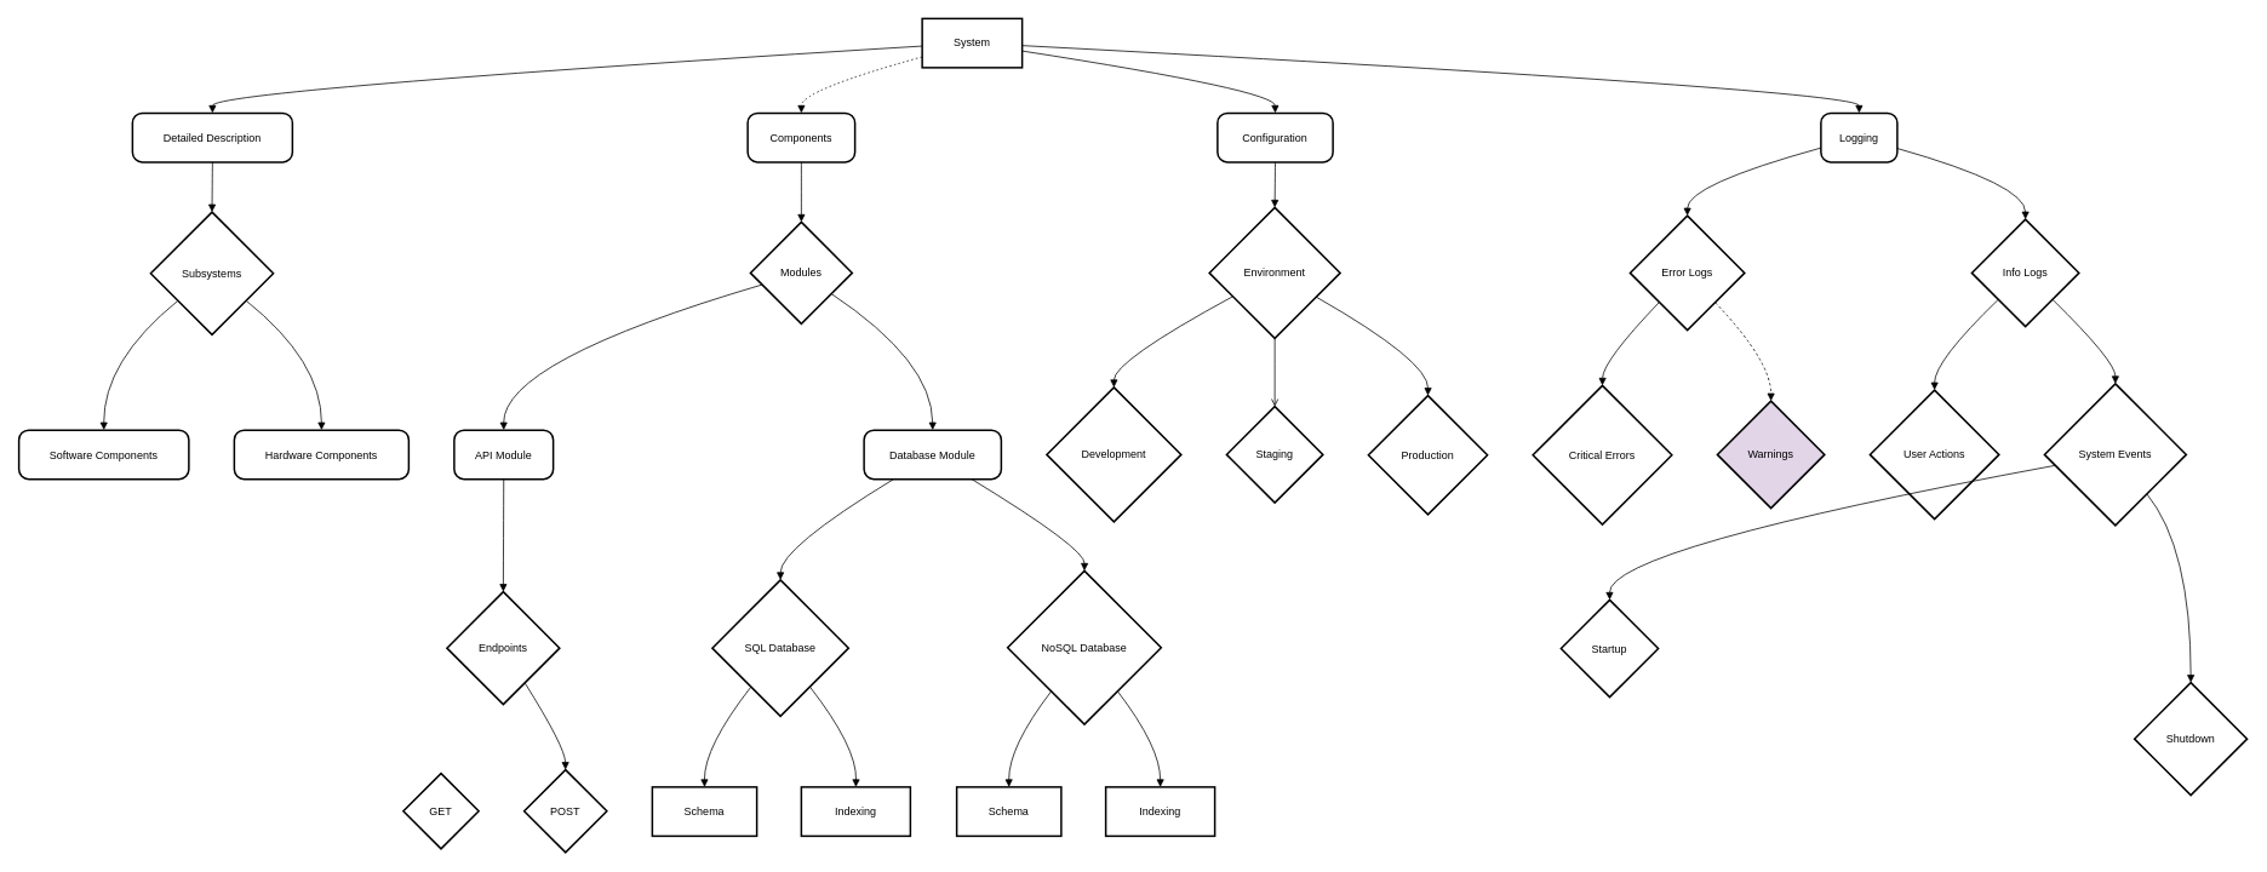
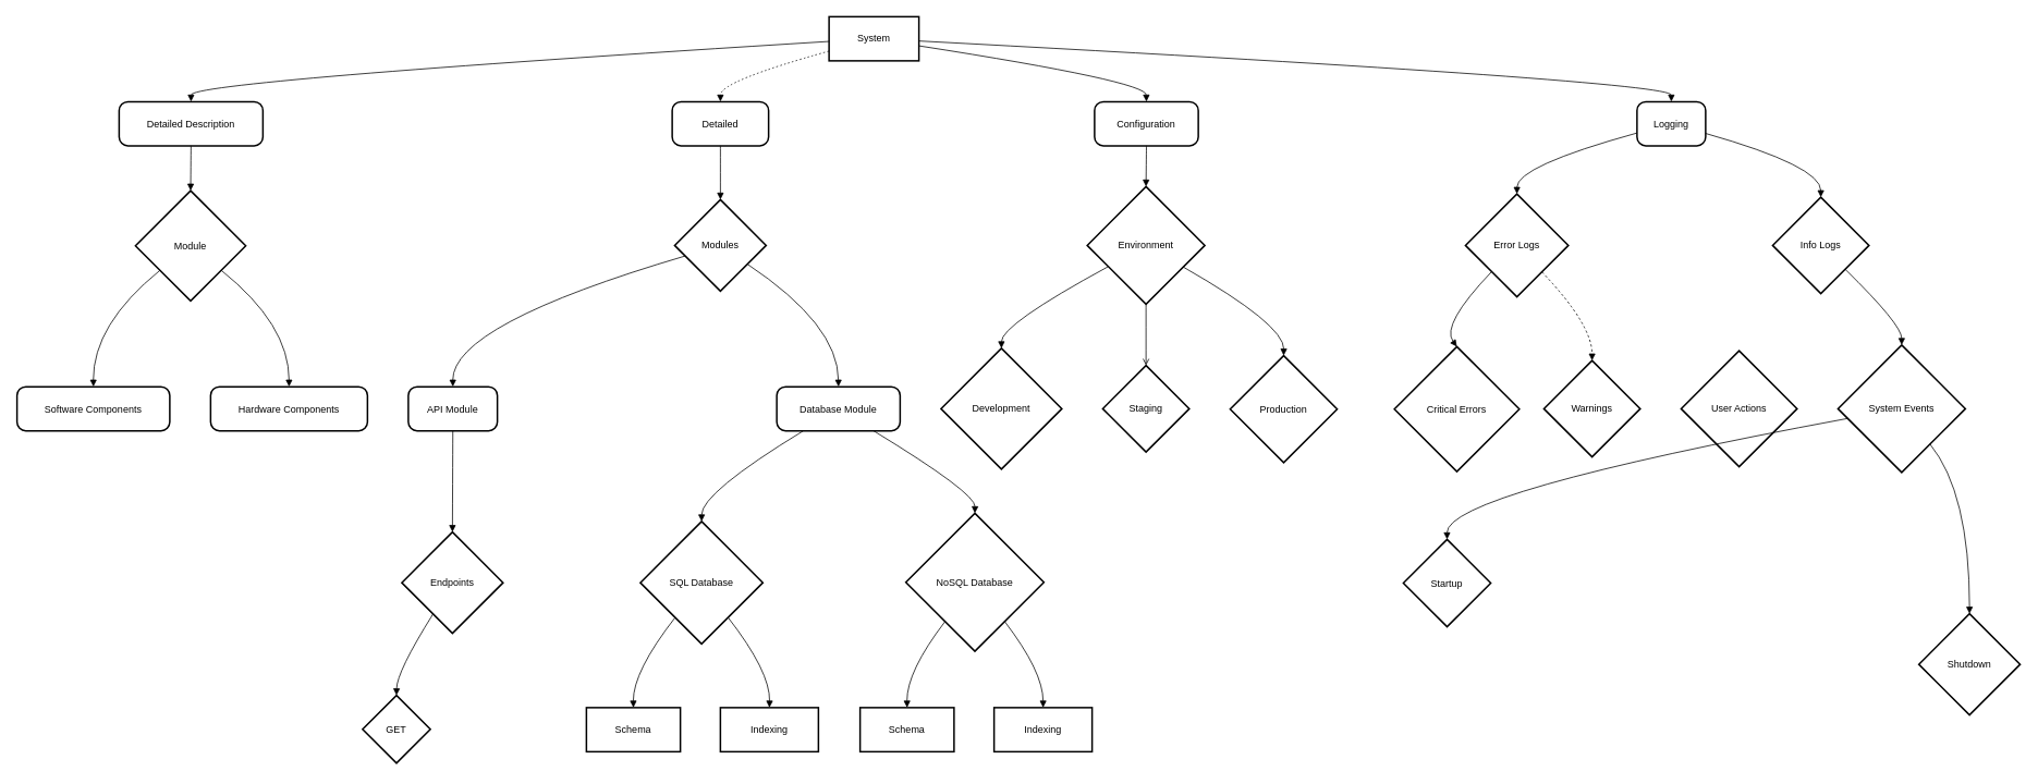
  <mxCell id="0" />
  <mxCell id="1" parent="0" />
  <mxCell id="2" value="System" style="whiteSpace=wrap;strokeWidth=2;" vertex="1" parent="1"><mxGeometry x="1014" y="20" width="110" height="54" as="geometry" /></mxCell>
  <mxCell id="3" value="Detailed Description" style="rounded=1;arcSize=20;strokeWidth=2" vertex="1" parent="1"><mxGeometry x="145" y="124" width="176" height="54" as="geometry" /></mxCell>
- <mxCell id="4" value="Components" style="rounded=1;arcSize=20;strokeWidth=2" vertex="1" parent="1"><mxGeometry x="822" y="124" width="118" height="54" as="geometry" /></mxCell>
- <mxCell id="5" value="Subsystems" style="rhombus;strokeWidth=2;whiteSpace=wrap;" vertex="1" parent="1"><mxGeometry x="165" y="233" width="135" height="135" as="geometry" /></mxCell>
+ <mxCell id="4" value="Detailed" style="rounded=1;arcSize=20;strokeWidth=2" vertex="1" parent="1"><mxGeometry x="822" y="124" width="118" height="54" as="geometry" /></mxCell>
+ <mxCell id="5" value="Module" style="rhombus;strokeWidth=2;whiteSpace=wrap;" vertex="1" parent="1"><mxGeometry x="165" y="233" width="135" height="135" as="geometry" /></mxCell>
  <mxCell id="6" value="Software Components" style="rounded=1;arcSize=20;strokeWidth=2" vertex="1" parent="1"><mxGeometry x="20" y="473" width="187" height="54" as="geometry" /></mxCell>
  <mxCell id="7" value="Hardware Components" style="rounded=1;arcSize=20;strokeWidth=2" vertex="1" parent="1"><mxGeometry x="257" y="473" width="192" height="54" as="geometry" /></mxCell>
  <mxCell id="8" value="Modules" style="rhombus;strokeWidth=2;whiteSpace=wrap;" vertex="1" parent="1"><mxGeometry x="825" y="244" width="112" height="112" as="geometry" /></mxCell>
  <mxCell id="9" value="API Module" style="rounded=1;arcSize=20;strokeWidth=2" vertex="1" parent="1"><mxGeometry x="499" y="473" width="109" height="54" as="geometry" /></mxCell>
  <mxCell id="10" value="Database Module" style="rounded=1;arcSize=20;strokeWidth=2" vertex="1" parent="1"><mxGeometry x="950" y="473" width="151" height="54" as="geometry" /></mxCell>
  <mxCell id="11" value="Endpoints" style="rhombus;strokeWidth=2;whiteSpace=wrap;" vertex="1" parent="1"><mxGeometry x="491" y="651" width="124" height="124" as="geometry" /></mxCell>
  <mxCell id="12" value="GET" style="rhombus;strokeWidth=2;whiteSpace=wrap;" vertex="1" parent="1"><mxGeometry x="443" y="851" width="83" height="83" as="geometry" /></mxCell>
- <mxCell id="13" value="POST" style="rhombus;strokeWidth=2;whiteSpace=wrap;" vertex="1" parent="1"><mxGeometry x="576" y="847" width="91" height="91" as="geometry" /></mxCell>
  <mxCell id="14" value="SQL Database" style="rhombus;strokeWidth=2;whiteSpace=wrap;" vertex="1" parent="1"><mxGeometry x="783" y="638" width="150" height="150" as="geometry" /></mxCell>
  <mxCell id="15" value="NoSQL Database" style="rhombus;strokeWidth=2;whiteSpace=wrap;" vertex="1" parent="1"><mxGeometry x="1108" y="628" width="169" height="169" as="geometry" /></mxCell>
  <mxCell id="16" value="Schema" style="whiteSpace=wrap;strokeWidth=2;" vertex="1" parent="1"><mxGeometry x="717" y="866" width="115" height="54" as="geometry" /></mxCell>
  <mxCell id="17" value="Indexing" style="whiteSpace=wrap;strokeWidth=2;" vertex="1" parent="1"><mxGeometry x="881" y="866" width="120" height="54" as="geometry" /></mxCell>
  <mxCell id="18" value="Schema" style="whiteSpace=wrap;strokeWidth=2;" vertex="1" parent="1"><mxGeometry x="1052" y="866" width="115" height="54" as="geometry" /></mxCell>
  <mxCell id="19" value="Indexing" style="whiteSpace=wrap;strokeWidth=2;" vertex="1" parent="1"><mxGeometry x="1216" y="866" width="120" height="54" as="geometry" /></mxCell>
  <mxCell id="20" value="Configuration" style="rounded=1;arcSize=20;strokeWidth=2" vertex="1" parent="1"><mxGeometry x="1339" y="124" width="127" height="54" as="geometry" /></mxCell>
  <mxCell id="21" value="Logging" style="rounded=1;arcSize=20;strokeWidth=2" vertex="1" parent="1"><mxGeometry x="2003" y="124" width="84" height="54" as="geometry" /></mxCell>
  <mxCell id="22" value="Environment" style="rhombus;strokeWidth=2;whiteSpace=wrap;" vertex="1" parent="1"><mxGeometry x="1330" y="228" width="144" height="144" as="geometry" /></mxCell>
  <mxCell id="23" value="Development" style="rhombus;strokeWidth=2;whiteSpace=wrap;" vertex="1" parent="1"><mxGeometry x="1151" y="426" width="148" height="148" as="geometry" /></mxCell>
  <mxCell id="24" value="Staging" style="rhombus;strokeWidth=2;whiteSpace=wrap;" vertex="1" parent="1"><mxGeometry x="1349" y="447" width="106" height="106" as="geometry" /></mxCell>
  <mxCell id="25" value="Production" style="rhombus;strokeWidth=2;whiteSpace=wrap;" vertex="1" parent="1"><mxGeometry x="1505" y="435" width="131" height="131" as="geometry" /></mxCell>
  <mxCell id="26" value="Error Logs" style="rhombus;strokeWidth=2;whiteSpace=wrap;" vertex="1" parent="1"><mxGeometry x="1793" y="237" width="126" height="126" as="geometry" /></mxCell>
  <mxCell id="27" value="Info Logs" style="rhombus;strokeWidth=2;whiteSpace=wrap;" vertex="1" parent="1"><mxGeometry x="2169" y="241" width="118" height="118" as="geometry" /></mxCell>
- <mxCell id="28" value="Critical Errors" style="rhombus;strokeWidth=2;whiteSpace=wrap;" vertex="1" parent="1"><mxGeometry x="1686" y="424" width="153" height="153" as="geometry" /></mxCell>
- <mxCell id="29" value="Warnings" style="rhombus;strokeWidth=2;whiteSpace=wrap;fillColor=#e1d5e7;" vertex="1" parent="1"><mxGeometry x="1889" y="441" width="118" height="118" as="geometry" /></mxCell>
+ <mxCell id="28" value="Critical Errors" style="rhombus;strokeWidth=2;whiteSpace=wrap;" vertex="1" parent="1"><mxGeometry x="1706" y="424" width="153" height="153" as="geometry" /></mxCell>
+ <mxCell id="29" value="Warnings" style="rhombus;strokeWidth=2;whiteSpace=wrap;" vertex="1" parent="1"><mxGeometry x="1889" y="441" width="118" height="118" as="geometry" /></mxCell>
  <mxCell id="30" value="User Actions" style="rhombus;strokeWidth=2;whiteSpace=wrap;" vertex="1" parent="1"><mxGeometry x="2057" y="429" width="142" height="142" as="geometry" /></mxCell>
  <mxCell id="31" value="System Events" style="rhombus;strokeWidth=2;whiteSpace=wrap;" vertex="1" parent="1"><mxGeometry x="2249" y="422" width="156" height="156" as="geometry" /></mxCell>
  <mxCell id="32" value="Startup" style="rhombus;strokeWidth=2;whiteSpace=wrap;" vertex="1" parent="1"><mxGeometry x="1717" y="660" width="107" height="107" as="geometry" /></mxCell>
  <mxCell id="33" value="Shutdown" style="rhombus;strokeWidth=2;whiteSpace=wrap;" vertex="1" parent="1"><mxGeometry x="2348" y="751" width="124" height="124" as="geometry" /></mxCell>
  <mxCell id="34" value="" style="curved=1;startArrow=none;endArrow=block;exitX=0;exitY=0.56;entryX=0.5;entryY=0;" edge="1" parent="1" source="2" target="3"><mxGeometry relative="1" as="geometry"><Array as="points"><mxPoint x="233" y="99" /></Array></mxGeometry></mxCell>
  <mxCell id="35" value="" style="curved=1;dashed=1;dashPattern=2 3;startArrow=none;endArrow=block;exitX=0;exitY=0.78;entryX=0.5;entryY=0;" edge="1" parent="1" source="2" target="4"><mxGeometry relative="1" as="geometry"><Array as="points"><mxPoint x="881" y="99" /></Array></mxGeometry></mxCell>
  <mxCell id="36" value="" style="curved=1;startArrow=none;endArrow=block;exitX=0.5;exitY=1;entryX=0.5;entryY=0;" edge="1" parent="1" source="3" target="5"><mxGeometry relative="1" as="geometry"><Array as="points" /></mxGeometry></mxCell>
  <mxCell id="37" value="" style="curved=1;startArrow=none;endArrow=block;exitX=0;exitY=0.9;entryX=0.5;entryY=0.01;" edge="1" parent="1" source="5" target="6"><mxGeometry relative="1" as="geometry"><Array as="points"><mxPoint x="113" y="397" /></Array></mxGeometry></mxCell>
  <mxCell id="38" value="" style="curved=1;startArrow=none;endArrow=block;exitX=1;exitY=0.9;entryX=0.5;entryY=0.01;" edge="1" parent="1" source="5" target="7"><mxGeometry relative="1" as="geometry"><Array as="points"><mxPoint x="353" y="397" /></Array></mxGeometry></mxCell>
  <mxCell id="39" value="" style="curved=1;startArrow=none;endArrow=block;exitX=0.5;exitY=1;entryX=0.5;entryY=0;" edge="1" parent="1" source="4" target="8"><mxGeometry relative="1" as="geometry"><Array as="points" /></mxGeometry></mxCell>
  <mxCell id="40" value="" style="curved=1;startArrow=none;endArrow=block;exitX=0;exitY=0.65;entryX=0.5;entryY=0.01;" edge="1" parent="1" source="8" target="9"><mxGeometry relative="1" as="geometry"><Array as="points"><mxPoint x="553" y="397" /></Array></mxGeometry></mxCell>
  <mxCell id="41" value="" style="curved=1;startArrow=none;endArrow=block;exitX=0.99;exitY=0.84;entryX=0.5;entryY=0.01;" edge="1" parent="1" source="8" target="10"><mxGeometry relative="1" as="geometry"><Array as="points"><mxPoint x="1025" y="397" /></Array></mxGeometry></mxCell>
  <mxCell id="42" value="" style="curved=1;startArrow=none;endArrow=block;exitX=0.5;exitY=1.01;entryX=0.5;entryY=0;" edge="1" parent="1" source="9" target="11"><mxGeometry relative="1" as="geometry"><Array as="points" /></mxGeometry></mxCell>
- <mxCell id="44" value="" style="curved=1;startArrow=none;endArrow=block;exitX=0.81;exitY=1;entryX=0.5;entryY=0;" edge="1" parent="1" source="11" target="13"><mxGeometry relative="1" as="geometry"><Array as="points"><mxPoint x="621" y="822" /></Array></mxGeometry></mxCell>
+ <mxCell id="43" value="" style="curved=1;startArrow=none;endArrow=block;exitX=0.19;exitY=1;entryX=0.5;entryY=0;" edge="1" parent="1" source="11" target="12"><mxGeometry relative="1" as="geometry"><Array as="points"><mxPoint x="485" y="822" /></Array></mxGeometry></mxCell>
  <mxCell id="45" value="" style="curved=1;startArrow=none;endArrow=block;exitX=0.21;exitY=1.01;entryX=0.5;entryY=0;" edge="1" parent="1" source="10" target="14"><mxGeometry relative="1" as="geometry"><Array as="points"><mxPoint x="858" y="603" /></Array></mxGeometry></mxCell>
  <mxCell id="46" value="" style="curved=1;startArrow=none;endArrow=block;exitX=0.79;exitY=1.01;entryX=0.5;entryY=0;" edge="1" parent="1" source="10" target="15"><mxGeometry relative="1" as="geometry"><Array as="points"><mxPoint x="1193" y="603" /></Array></mxGeometry></mxCell>
  <mxCell id="47" value="" style="curved=1;startArrow=none;endArrow=block;exitX=0.12;exitY=1;entryX=0.5;entryY=0;" edge="1" parent="1" source="14" target="16"><mxGeometry relative="1" as="geometry"><Array as="points"><mxPoint x="774" y="822" /></Array></mxGeometry></mxCell>
  <mxCell id="48" value="" style="curved=1;startArrow=none;endArrow=block;exitX=0.88;exitY=1;entryX=0.5;entryY=0;" edge="1" parent="1" source="14" target="17"><mxGeometry relative="1" as="geometry"><Array as="points"><mxPoint x="942" y="822" /></Array></mxGeometry></mxCell>
  <mxCell id="49" value="" style="curved=1;startArrow=none;endArrow=block;exitX=0.12;exitY=1;entryX=0.5;entryY=0;" edge="1" parent="1" source="15" target="18"><mxGeometry relative="1" as="geometry"><Array as="points"><mxPoint x="1109" y="822" /></Array></mxGeometry></mxCell>
  <mxCell id="50" value="" style="curved=1;startArrow=none;endArrow=block;exitX=0.88;exitY=1;entryX=0.5;entryY=0;" edge="1" parent="1" source="15" target="19"><mxGeometry relative="1" as="geometry"><Array as="points"><mxPoint x="1276" y="822" /></Array></mxGeometry></mxCell>
  <mxCell id="51" value="" style="curved=1;startArrow=none;endArrow=block;exitX=1;exitY=0.66;entryX=0.5;entryY=0;" edge="1" parent="1" source="2" target="20"><mxGeometry relative="1" as="geometry"><Array as="points"><mxPoint x="1402" y="99" /></Array></mxGeometry></mxCell>
  <mxCell id="52" value="" style="curved=1;startArrow=none;endArrow=block;exitX=1;exitY=0.55;entryX=0.5;entryY=0;" edge="1" parent="1" source="2" target="21"><mxGeometry relative="1" as="geometry"><Array as="points"><mxPoint x="2045" y="99" /></Array></mxGeometry></mxCell>
  <mxCell id="53" value="" style="curved=1;startArrow=none;endArrow=block;exitX=0.5;exitY=1;entryX=0.5;entryY=0;" edge="1" parent="1" source="20" target="22"><mxGeometry relative="1" as="geometry"><Array as="points" /></mxGeometry></mxCell>
  <mxCell id="54" value="" style="curved=1;startArrow=none;endArrow=block;exitX=0;exitY=0.78;entryX=0.5;entryY=0;" edge="1" parent="1" source="22" target="23"><mxGeometry relative="1" as="geometry"><Array as="points"><mxPoint x="1225" y="397" /></Array></mxGeometry></mxCell>
  <mxCell id="55" value="" style="curved=1;startArrow=none;endArrow=open;exitX=0.5;exitY=1;entryX=0.5;entryY=0;" edge="1" parent="1" source="22" target="24"><mxGeometry relative="1" as="geometry"><Array as="points" /></mxGeometry></mxCell>
  <mxCell id="56" value="" style="curved=1;startArrow=none;endArrow=block;exitX=1;exitY=0.79;entryX=0.5;entryY=0;" edge="1" parent="1" source="22" target="25"><mxGeometry relative="1" as="geometry"><Array as="points"><mxPoint x="1571" y="397" /></Array></mxGeometry></mxCell>
  <mxCell id="57" value="" style="curved=1;startArrow=none;endArrow=block;exitX=0;exitY=0.71;entryX=0.5;entryY=0;" edge="1" parent="1" source="21" target="26"><mxGeometry relative="1" as="geometry"><Array as="points"><mxPoint x="1856" y="203" /></Array></mxGeometry></mxCell>
  <mxCell id="58" value="" style="curved=1;startArrow=none;endArrow=block;exitX=1;exitY=0.72;entryX=0.5;entryY=0;" edge="1" parent="1" source="21" target="27"><mxGeometry relative="1" as="geometry"><Array as="points"><mxPoint x="2228" y="203" /></Array></mxGeometry></mxCell>
  <mxCell id="59" value="" style="curved=1;startArrow=none;endArrow=block;exitX=0.02;exitY=1;entryX=0.5;entryY=0;" edge="1" parent="1" source="26" target="28"><mxGeometry relative="1" as="geometry"><Array as="points"><mxPoint x="1763" y="397" /></Array></mxGeometry></mxCell>
  <mxCell id="60" value="" style="curved=1;startArrow=none;endArrow=block;exitX=0.97;exitY=1;entryX=0.5;entryY=0;dashed=1;" edge="1" parent="1" source="26" target="29"><mxGeometry relative="1" as="geometry"><Array as="points"><mxPoint x="1948" y="397" /></Array></mxGeometry></mxCell>
- <mxCell id="61" value="" style="curved=1;startArrow=none;endArrow=block;exitX=0;exitY=0.99;entryX=0.5;entryY=0;" edge="1" parent="1" source="27" target="30"><mxGeometry relative="1" as="geometry"><Array as="points"><mxPoint x="2128" y="397" /></Array></mxGeometry></mxCell>
  <mxCell id="62" value="" style="curved=1;startArrow=none;endArrow=block;exitX=1;exitY=0.99;entryX=0.5;entryY=0;" edge="1" parent="1" source="27" target="31"><mxGeometry relative="1" as="geometry"><Array as="points"><mxPoint x="2327" y="397" /></Array></mxGeometry></mxCell>
  <mxCell id="63" value="" style="curved=1;startArrow=none;endArrow=block;exitX=0;exitY=0.59;entryX=0.5;entryY=0;" edge="1" parent="1" source="31" target="32"><mxGeometry relative="1" as="geometry"><Array as="points"><mxPoint x="1770" y="603" /></Array></mxGeometry></mxCell>
  <mxCell id="64" value="" style="curved=1;startArrow=none;endArrow=block;exitX=0.9;exitY=1;entryX=0.5;entryY=0;" edge="1" parent="1" source="31" target="33"><mxGeometry relative="1" as="geometry"><Array as="points"><mxPoint x="2410" y="603" /></Array></mxGeometry></mxCell>
